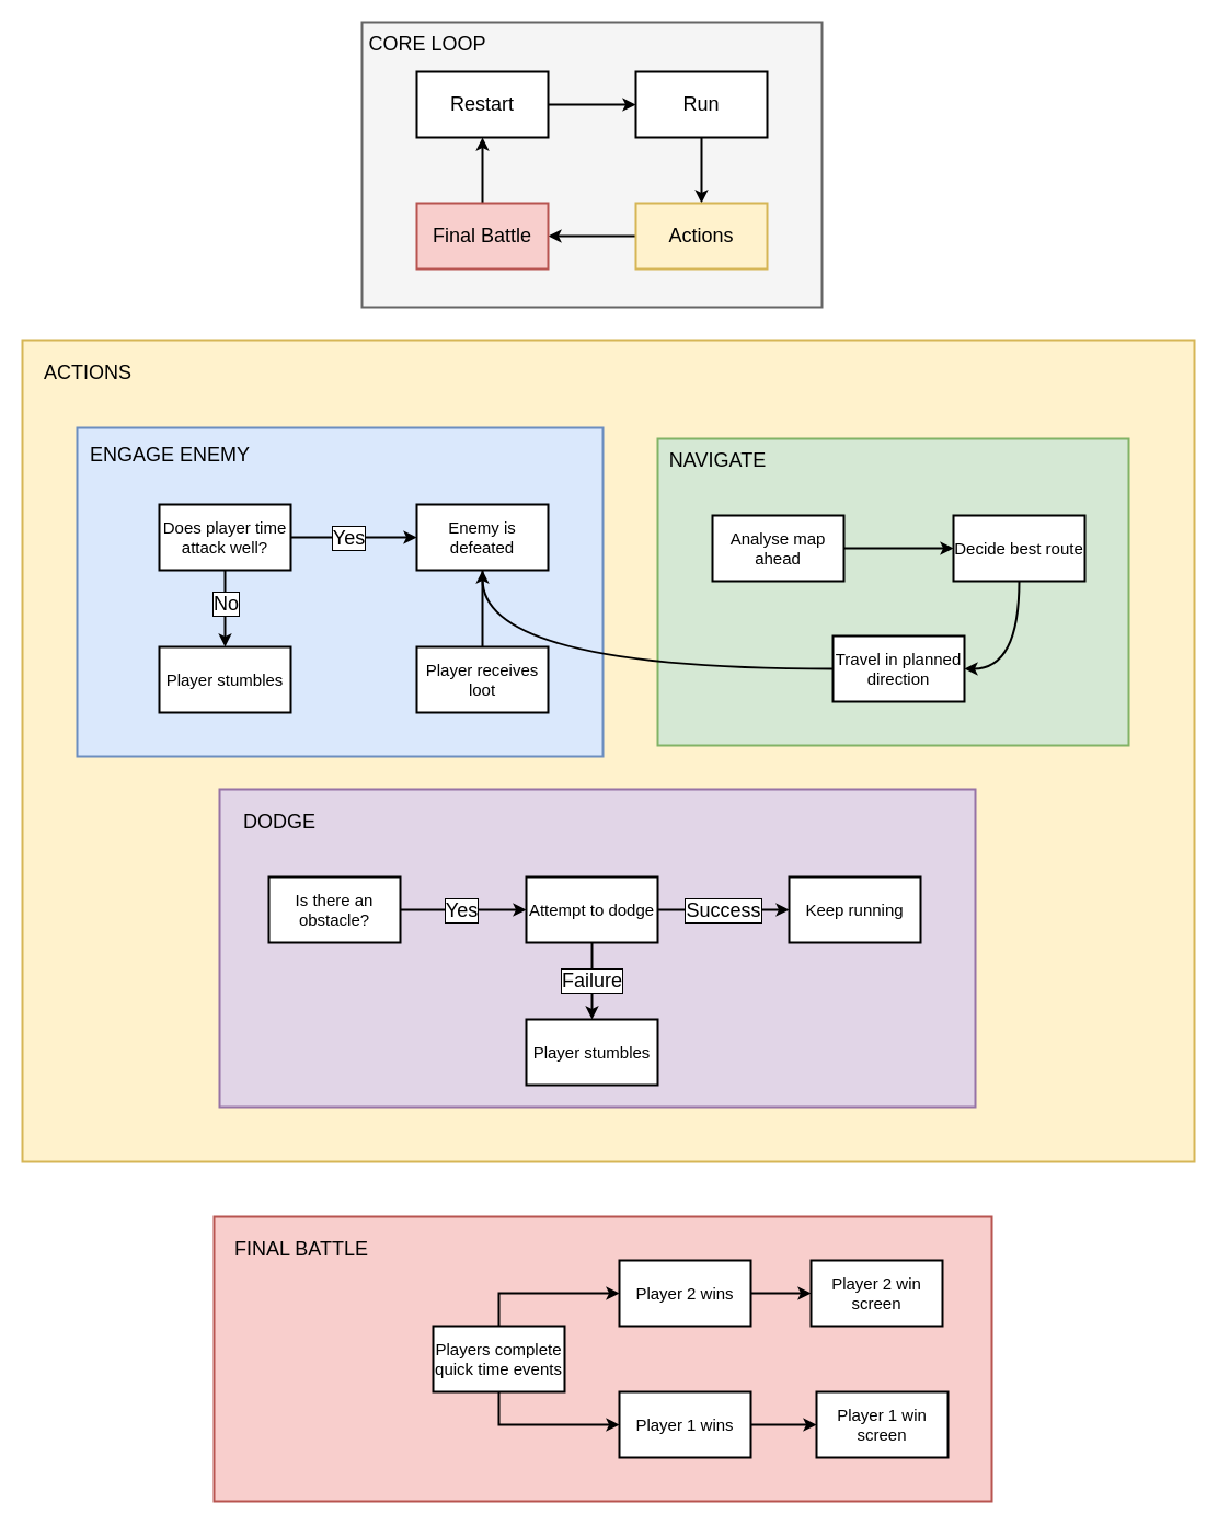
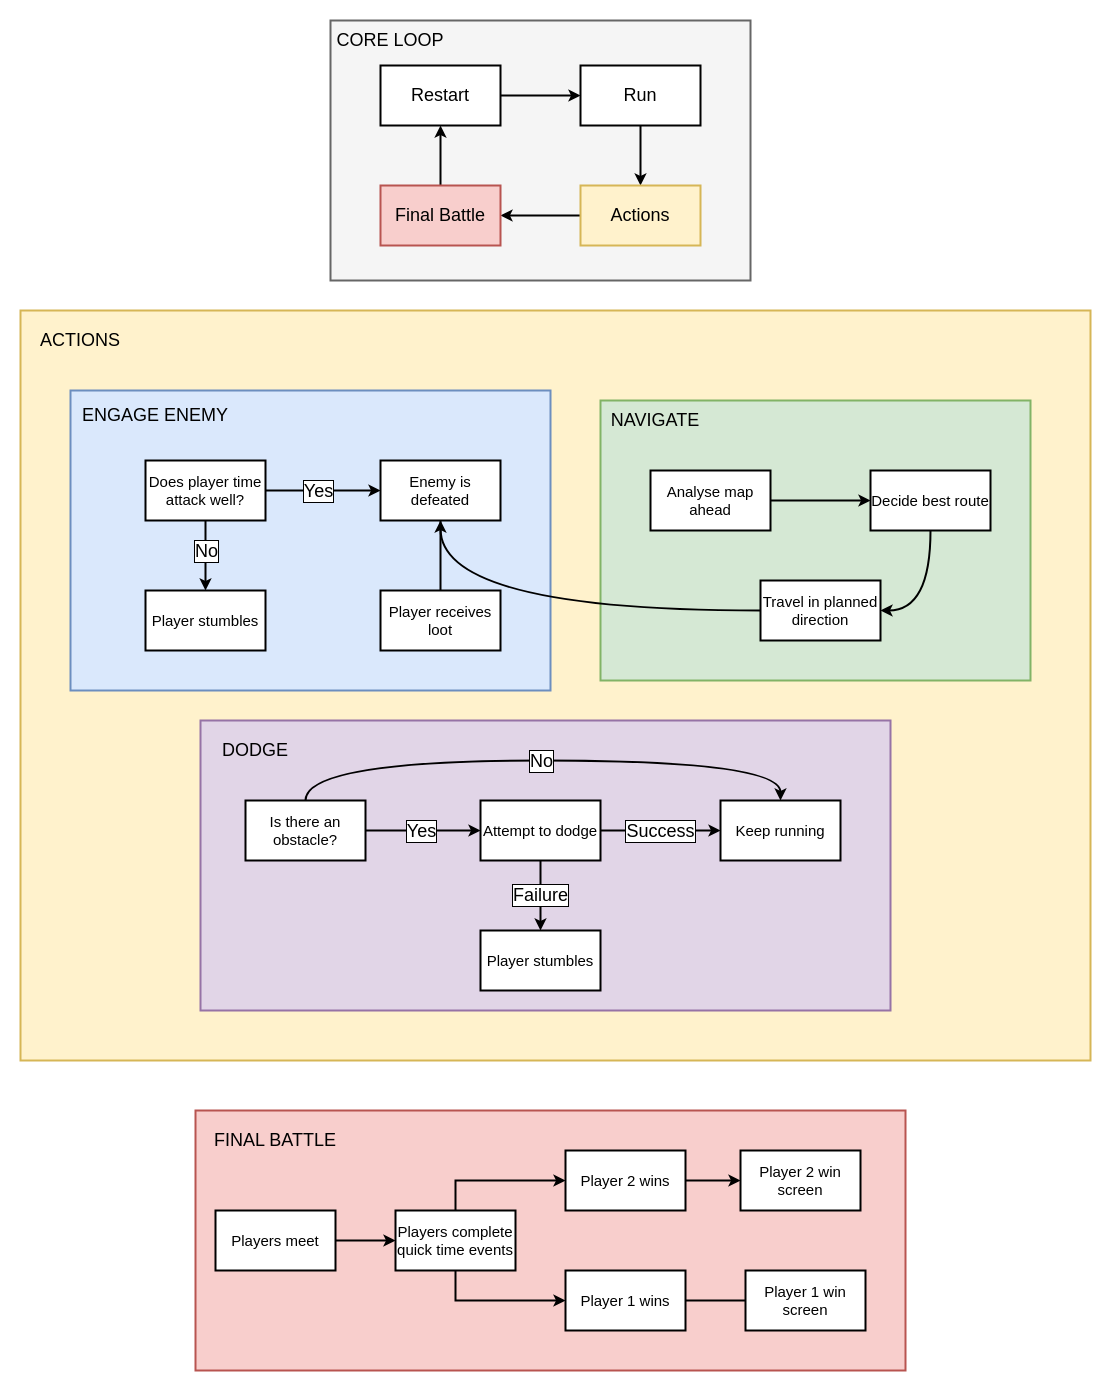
  <mxCell id="0" />
  <mxCell id="1" parent="0" />
  <mxCell id="2" value="" style="rounded=0;whiteSpace=wrap;html=1;fillColor=#fff2cc;strokeColor=#d6b656;strokeWidth=2;" parent="1" vertex="1"><mxGeometry x="20" y="310" width="1070" height="750" as="geometry" /></mxCell>
  <mxCell id="3" value="" style="rounded=0;whiteSpace=wrap;html=1;fillColor=#e1d5e7;strokeColor=#9673a6;strokeWidth=2;" parent="1" vertex="1"><mxGeometry x="200" y="720" width="690" height="290" as="geometry" /></mxCell>
  <mxCell id="4" value="" style="rounded=0;whiteSpace=wrap;html=1;fontSize=18;fillColor=#f5f5f5;strokeColor=#666666;labelPosition=center;verticalLabelPosition=middle;align=center;verticalAlign=middle;labelBackgroundColor=none;labelBorderColor=none;fontColor=#333333;strokeWidth=2;" parent="1" vertex="1"><mxGeometry x="330" y="20" width="420" height="260" as="geometry" /></mxCell>
  <mxCell id="5" style="edgeStyle=orthogonalEdgeStyle;curved=1;orthogonalLoop=1;jettySize=auto;html=1;entryX=0.5;entryY=0;entryDx=0;entryDy=0;fontSize=19;strokeWidth=2;" parent="1" source="6" target="8" edge="1"><mxGeometry relative="1" as="geometry" /></mxCell>
  <mxCell id="6" value="Run" style="rounded=0;whiteSpace=wrap;html=1;fontSize=18;strokeWidth=2;" parent="1" vertex="1"><mxGeometry x="580" y="65" width="120" height="60" as="geometry" /></mxCell>
  <mxCell id="7" style="edgeStyle=orthogonalEdgeStyle;curved=1;orthogonalLoop=1;jettySize=auto;html=1;fontSize=19;strokeWidth=2;" parent="1" source="8" target="12" edge="1"><mxGeometry relative="1" as="geometry" /></mxCell>
  <mxCell id="8" value="Actions" style="rounded=0;whiteSpace=wrap;html=1;fontSize=18;fillColor=#fff2cc;strokeColor=#d6b656;strokeWidth=2;" parent="1" vertex="1"><mxGeometry x="580" y="185" width="120" height="60" as="geometry" /></mxCell>
  <mxCell id="9" style="edgeStyle=orthogonalEdgeStyle;curved=1;orthogonalLoop=1;jettySize=auto;html=1;entryX=0;entryY=0.5;entryDx=0;entryDy=0;fontSize=19;strokeWidth=2;" parent="1" source="10" target="6" edge="1"><mxGeometry relative="1" as="geometry" /></mxCell>
  <mxCell id="10" value="Restart" style="rounded=0;whiteSpace=wrap;html=1;fontSize=18;strokeWidth=2;" parent="1" vertex="1"><mxGeometry x="380" y="65" width="120" height="60" as="geometry" /></mxCell>
  <mxCell id="11" style="edgeStyle=orthogonalEdgeStyle;curved=1;orthogonalLoop=1;jettySize=auto;html=1;entryX=0.5;entryY=1;entryDx=0;entryDy=0;fontSize=19;strokeWidth=2;" parent="1" source="12" target="10" edge="1"><mxGeometry relative="1" as="geometry" /></mxCell>
  <mxCell id="12" value="Final Battle" style="rounded=0;whiteSpace=wrap;html=1;fontSize=18;fillColor=#f8cecc;strokeColor=#b85450;strokeWidth=2;" parent="1" vertex="1"><mxGeometry x="380" y="185" width="120" height="60" as="geometry" /></mxCell>
  <mxCell id="13" style="edgeStyle=orthogonalEdgeStyle;curved=1;orthogonalLoop=1;jettySize=auto;html=1;exitX=1;exitY=0.5;exitDx=0;exitDy=0;entryX=0;entryY=0.5;entryDx=0;entryDy=0;fontSize=18;strokeWidth=2;" parent="1" source="16" target="45" edge="1"><mxGeometry relative="1" as="geometry" /></mxCell>
  <mxCell id="14" value="Success" style="edgeLabel;html=1;align=center;verticalAlign=middle;resizable=0;points=[];fontSize=18;labelBorderColor=#000000;" parent="13" vertex="1" connectable="0"><mxGeometry x="-0.194" y="-3" relative="1" as="geometry"><mxPoint x="11.72" y="-3" as="offset" /></mxGeometry></mxCell>
  <mxCell id="15" value="Failure" style="edgeStyle=orthogonalEdgeStyle;curved=1;orthogonalLoop=1;jettySize=auto;html=1;fontSize=18;labelBorderColor=#000000;strokeWidth=2;" parent="1" source="16" target="44" edge="1"><mxGeometry relative="1" as="geometry" /></mxCell>
  <mxCell id="16" value="Attempt to dodge" style="rounded=0;whiteSpace=wrap;html=1;fontSize=15;strokeWidth=2;" parent="1" vertex="1"><mxGeometry x="480" y="800" width="120" height="60" as="geometry" /></mxCell>
  <mxCell id="17" value="" style="rounded=0;whiteSpace=wrap;html=1;fillColor=#dae8fc;strokeColor=#6c8ebf;strokeWidth=2;" parent="1" vertex="1"><mxGeometry x="70" y="390" width="480" height="300" as="geometry" /></mxCell>
  <mxCell id="18" style="edgeStyle=orthogonalEdgeStyle;curved=1;orthogonalLoop=1;jettySize=auto;html=1;exitX=1;exitY=0.5;exitDx=0;exitDy=0;fontSize=18;strokeWidth=2;" parent="1" source="22" target="16" edge="1"><mxGeometry relative="1" as="geometry" /></mxCell>
  <mxCell id="19" value="Yes" style="edgeLabel;html=1;align=center;verticalAlign=middle;resizable=0;points=[];fontSize=18;labelBorderColor=#000000;" parent="18" vertex="1" connectable="0"><mxGeometry x="-0.275" relative="1" as="geometry"><mxPoint x="13.26" as="offset" /></mxGeometry></mxCell>
+ <mxCell id="20" style="edgeStyle=orthogonalEdgeStyle;curved=1;orthogonalLoop=1;jettySize=auto;html=1;exitX=0.5;exitY=0;exitDx=0;exitDy=0;entryX=0.5;entryY=0;entryDx=0;entryDy=0;fontSize=18;strokeWidth=2;" parent="1" source="22" target="45" edge="1"><mxGeometry relative="1" as="geometry"><Array as="points"><mxPoint x="305" y="760" /><mxPoint x="780" y="760" /></Array></mxGeometry></mxCell>
+ <mxCell id="21" value="No" style="edgeLabel;html=1;align=center;verticalAlign=middle;resizable=0;points=[];fontSize=18;labelBorderColor=#000000;" parent="20" vertex="1" connectable="0"><mxGeometry x="-0.072" relative="1" as="geometry"><mxPoint x="17.76" as="offset" /></mxGeometry></mxCell>
  <mxCell id="22" value="Is there an&lt;br style=&quot;font-size: 15px;&quot;&gt;obstacle?" style="rounded=0;whiteSpace=wrap;html=1;fontSize=15;strokeWidth=2;" parent="1" vertex="1"><mxGeometry x="245" y="800" width="120" height="60" as="geometry" /></mxCell>
  <mxCell id="23" value="CORE LOOP" style="text;html=1;strokeColor=none;fillColor=none;align=center;verticalAlign=middle;whiteSpace=wrap;rounded=0;labelBackgroundColor=none;fontSize=18;strokeWidth=2;" parent="1" vertex="1"><mxGeometry x="320" y="30" width="140" height="20" as="geometry" /></mxCell>
  <mxCell id="24" value="ENGAGE ENEMY" style="text;html=1;strokeColor=none;fillColor=none;align=center;verticalAlign=middle;whiteSpace=wrap;rounded=0;labelBackgroundColor=none;fontSize=18;strokeWidth=2;" parent="1" vertex="1"><mxGeometry x="80" y="400" width="150" height="30" as="geometry" /></mxCell>
  <mxCell id="25" style="edgeStyle=orthogonalEdgeStyle;curved=1;orthogonalLoop=1;jettySize=auto;html=1;entryX=0;entryY=0.5;entryDx=0;entryDy=0;fontSize=18;strokeWidth=2;" parent="1" source="29" target="31" edge="1"><mxGeometry relative="1" as="geometry" /></mxCell>
  <mxCell id="26" value="Yes" style="edgeLabel;html=1;align=center;verticalAlign=middle;resizable=0;points=[];fontSize=18;labelBorderColor=#000000;" parent="25" vertex="1" connectable="0"><mxGeometry x="-0.161" y="2" relative="1" as="geometry"><mxPoint x="4.17" y="2" as="offset" /></mxGeometry></mxCell>
  <mxCell id="27" style="edgeStyle=orthogonalEdgeStyle;curved=1;orthogonalLoop=1;jettySize=auto;html=1;exitX=0.5;exitY=1;exitDx=0;exitDy=0;entryX=0.5;entryY=0;entryDx=0;entryDy=0;fontSize=18;strokeWidth=2;" parent="1" source="29" target="33" edge="1"><mxGeometry relative="1" as="geometry" /></mxCell>
  <mxCell id="28" value="No" style="edgeLabel;html=1;align=center;verticalAlign=middle;resizable=0;points=[];fontSize=18;labelBorderColor=#000000;" parent="27" vertex="1" connectable="0"><mxGeometry x="-0.236" y="1" relative="1" as="geometry"><mxPoint x="-1" y="3.2" as="offset" /></mxGeometry></mxCell>
  <mxCell id="29" value="Does player time&lt;br style=&quot;font-size: 15px;&quot;&gt;attack well?" style="rounded=0;whiteSpace=wrap;html=1;fontSize=15;strokeWidth=2;" parent="1" vertex="1"><mxGeometry x="145" y="460" width="120" height="60" as="geometry" /></mxCell>
  <mxCell id="30" style="edgeStyle=orthogonalEdgeStyle;curved=1;orthogonalLoop=1;jettySize=auto;html=1;entryX=0.5;entryY=0;entryDx=0;entryDy=0;fontSize=18;strokeWidth=2;endArrow=none;" parent="1" source="31" target="34" edge="1"><mxGeometry relative="1" as="geometry" /></mxCell>
  <mxCell id="31" value="Enemy is defeated" style="rounded=0;whiteSpace=wrap;html=1;fontSize=15;strokeWidth=2;" parent="1" vertex="1"><mxGeometry x="380" y="460" width="120" height="60" as="geometry" /></mxCell>
  <mxCell id="32" value="ACTIONS" style="text;html=1;strokeColor=none;fillColor=none;align=center;verticalAlign=middle;whiteSpace=wrap;rounded=0;labelBackgroundColor=none;fontSize=18;" parent="1" vertex="1"><mxGeometry x="30" y="330" width="100" height="20" as="geometry" /></mxCell>
  <mxCell id="33" value="Player stumbles" style="rounded=0;whiteSpace=wrap;html=1;fontSize=15;strokeWidth=2;" parent="1" vertex="1"><mxGeometry x="145" y="590" width="120" height="60" as="geometry" /></mxCell>
  <mxCell id="34" value="Player receives&lt;br style=&quot;font-size: 15px;&quot;&gt;loot" style="rounded=0;whiteSpace=wrap;html=1;fontSize=15;strokeWidth=2;" parent="1" vertex="1"><mxGeometry x="380" y="590" width="120" height="60" as="geometry" /></mxCell>
  <mxCell id="35" value="" style="rounded=0;whiteSpace=wrap;html=1;fillColor=#d5e8d4;strokeColor=#82b366;strokeWidth=2;" parent="1" vertex="1"><mxGeometry x="600" y="400" width="430" height="280" as="geometry" /></mxCell>
  <mxCell id="36" value="NAVIGATE" style="text;html=1;strokeColor=none;fillColor=none;align=center;verticalAlign=middle;whiteSpace=wrap;rounded=0;labelBackgroundColor=none;fontSize=18;strokeWidth=2;" parent="1" vertex="1"><mxGeometry x="600" y="410" width="110" height="20" as="geometry" /></mxCell>
  <mxCell id="37" style="edgeStyle=orthogonalEdgeStyle;curved=1;orthogonalLoop=1;jettySize=auto;html=1;entryX=0;entryY=0.5;entryDx=0;entryDy=0;fontSize=18;strokeWidth=2;" parent="1" source="38" target="40" edge="1"><mxGeometry relative="1" as="geometry" /></mxCell>
  <mxCell id="38" value="Analyse map&lt;br style=&quot;font-size: 15px;&quot;&gt;ahead" style="rounded=0;whiteSpace=wrap;html=1;fontSize=15;strokeWidth=2;" parent="1" vertex="1"><mxGeometry x="650" y="470" width="120" height="60" as="geometry" /></mxCell>
  <mxCell id="39" style="edgeStyle=orthogonalEdgeStyle;curved=1;orthogonalLoop=1;jettySize=auto;html=1;exitX=0.5;exitY=1;exitDx=0;exitDy=0;entryX=1;entryY=0.5;entryDx=0;entryDy=0;fontSize=18;strokeWidth=2;" parent="1" source="40" target="42" edge="1"><mxGeometry relative="1" as="geometry" /></mxCell>
  <mxCell id="40" value="Decide best route" style="rounded=0;whiteSpace=wrap;html=1;fontSize=15;strokeWidth=2;" parent="1" vertex="1"><mxGeometry x="870" y="470" width="120" height="60" as="geometry" /></mxCell>
  <mxCell id="41" style="edgeStyle=orthogonalEdgeStyle;curved=1;orthogonalLoop=1;jettySize=auto;html=1;exitX=0;exitY=0.5;exitDx=0;exitDy=0;fontSize=18;strokeWidth=2;" parent="1" source="42" target="31" edge="1"><mxGeometry relative="1" as="geometry" /></mxCell>
  <mxCell id="42" value="Travel in planned&lt;br style=&quot;font-size: 15px;&quot;&gt;direction" style="rounded=0;whiteSpace=wrap;html=1;fontSize=15;strokeWidth=2;" parent="1" vertex="1"><mxGeometry x="760" y="580" width="120" height="60" as="geometry" /></mxCell>
  <mxCell id="43" value="DODGE" style="text;html=1;strokeColor=none;fillColor=none;align=center;verticalAlign=middle;whiteSpace=wrap;rounded=0;labelBackgroundColor=none;fontSize=18;" parent="1" vertex="1"><mxGeometry x="200" y="740" width="110" height="20" as="geometry" /></mxCell>
  <mxCell id="44" value="Player stumbles" style="rounded=0;whiteSpace=wrap;html=1;fontSize=15;strokeWidth=2;" parent="1" vertex="1"><mxGeometry x="480" y="930" width="120" height="60" as="geometry" /></mxCell>
  <mxCell id="45" value="Keep running" style="rounded=0;whiteSpace=wrap;html=1;fontSize=15;strokeWidth=2;" parent="1" vertex="1"><mxGeometry x="720" y="800" width="120" height="60" as="geometry" /></mxCell>
  <mxCell id="46" value="" style="rounded=0;whiteSpace=wrap;html=1;fillColor=#f8cecc;strokeColor=#b85450;strokeWidth=2;" parent="1" vertex="1"><mxGeometry x="195" y="1110" width="710" height="260" as="geometry" /></mxCell>
  <mxCell id="47" value="FINAL BATTLE" style="text;html=1;strokeColor=none;fillColor=none;align=center;verticalAlign=middle;whiteSpace=wrap;rounded=0;labelBackgroundColor=none;fontSize=18;strokeWidth=2;" parent="1" vertex="1"><mxGeometry x="175" y="1130" width="200" height="20" as="geometry" /></mxCell>
+ <mxCell id="48" style="edgeStyle=orthogonalEdgeStyle;rounded=0;orthogonalLoop=1;jettySize=auto;html=1;strokeWidth=2;" parent="1" source="49" target="52" edge="1"><mxGeometry relative="1" as="geometry" /></mxCell>
+ <mxCell id="49" value="Players meet" style="rounded=0;whiteSpace=wrap;html=1;fontSize=15;strokeWidth=2;" parent="1" vertex="1"><mxGeometry x="215" y="1210" width="120" height="60" as="geometry" /></mxCell>
  <mxCell id="50" style="edgeStyle=orthogonalEdgeStyle;rounded=0;orthogonalLoop=1;jettySize=auto;html=1;exitX=0.5;exitY=0;exitDx=0;exitDy=0;strokeWidth=2;" parent="1" source="52" target="56" edge="1"><mxGeometry relative="1" as="geometry" /></mxCell>
  <mxCell id="51" style="edgeStyle=orthogonalEdgeStyle;rounded=0;orthogonalLoop=1;jettySize=auto;html=1;exitX=0.5;exitY=1;exitDx=0;exitDy=0;entryX=0;entryY=0.5;entryDx=0;entryDy=0;strokeWidth=2;" parent="1" source="52" target="54" edge="1"><mxGeometry relative="1" as="geometry" /></mxCell>
  <mxCell id="52" value="Players complete&lt;br style=&quot;font-size: 15px;&quot;&gt;quick time events" style="rounded=0;whiteSpace=wrap;html=1;fontSize=15;strokeWidth=2;" parent="1" vertex="1"><mxGeometry x="395" y="1210" width="120" height="60" as="geometry" /></mxCell>
- <mxCell id="53" style="edgeStyle=orthogonalEdgeStyle;rounded=0;orthogonalLoop=1;jettySize=auto;html=1;strokeWidth=2;" parent="1" source="54" target="58" edge="1"><mxGeometry relative="1" as="geometry" /></mxCell>
+ <mxCell id="53" style="edgeStyle=orthogonalEdgeStyle;rounded=0;orthogonalLoop=1;jettySize=auto;html=1;strokeWidth=2;endArrow=none;" parent="1" source="54" target="58" edge="1"><mxGeometry relative="1" as="geometry" /></mxCell>
  <mxCell id="54" value="Player 1 wins" style="rounded=0;whiteSpace=wrap;html=1;fontSize=15;strokeWidth=2;" parent="1" vertex="1"><mxGeometry x="565" y="1270" width="120" height="60" as="geometry" /></mxCell>
  <mxCell id="55" style="edgeStyle=orthogonalEdgeStyle;rounded=0;orthogonalLoop=1;jettySize=auto;html=1;strokeWidth=2;" parent="1" source="56" target="57" edge="1"><mxGeometry relative="1" as="geometry" /></mxCell>
  <mxCell id="56" value="Player 2 wins" style="rounded=0;whiteSpace=wrap;html=1;fontSize=15;strokeWidth=2;" parent="1" vertex="1"><mxGeometry x="565" y="1150" width="120" height="60" as="geometry" /></mxCell>
  <mxCell id="57" value="Player 2 win&lt;br style=&quot;font-size: 15px;&quot;&gt;screen" style="rounded=0;whiteSpace=wrap;html=1;fontSize=15;strokeWidth=2;" parent="1" vertex="1"><mxGeometry x="740" y="1150" width="120" height="60" as="geometry" /></mxCell>
  <mxCell id="58" value="Player 1 win&lt;br style=&quot;font-size: 15px;&quot;&gt;screen" style="rounded=0;whiteSpace=wrap;html=1;fontSize=15;strokeWidth=2;" parent="1" vertex="1"><mxGeometry x="745" y="1270" width="120" height="60" as="geometry" /></mxCell>
